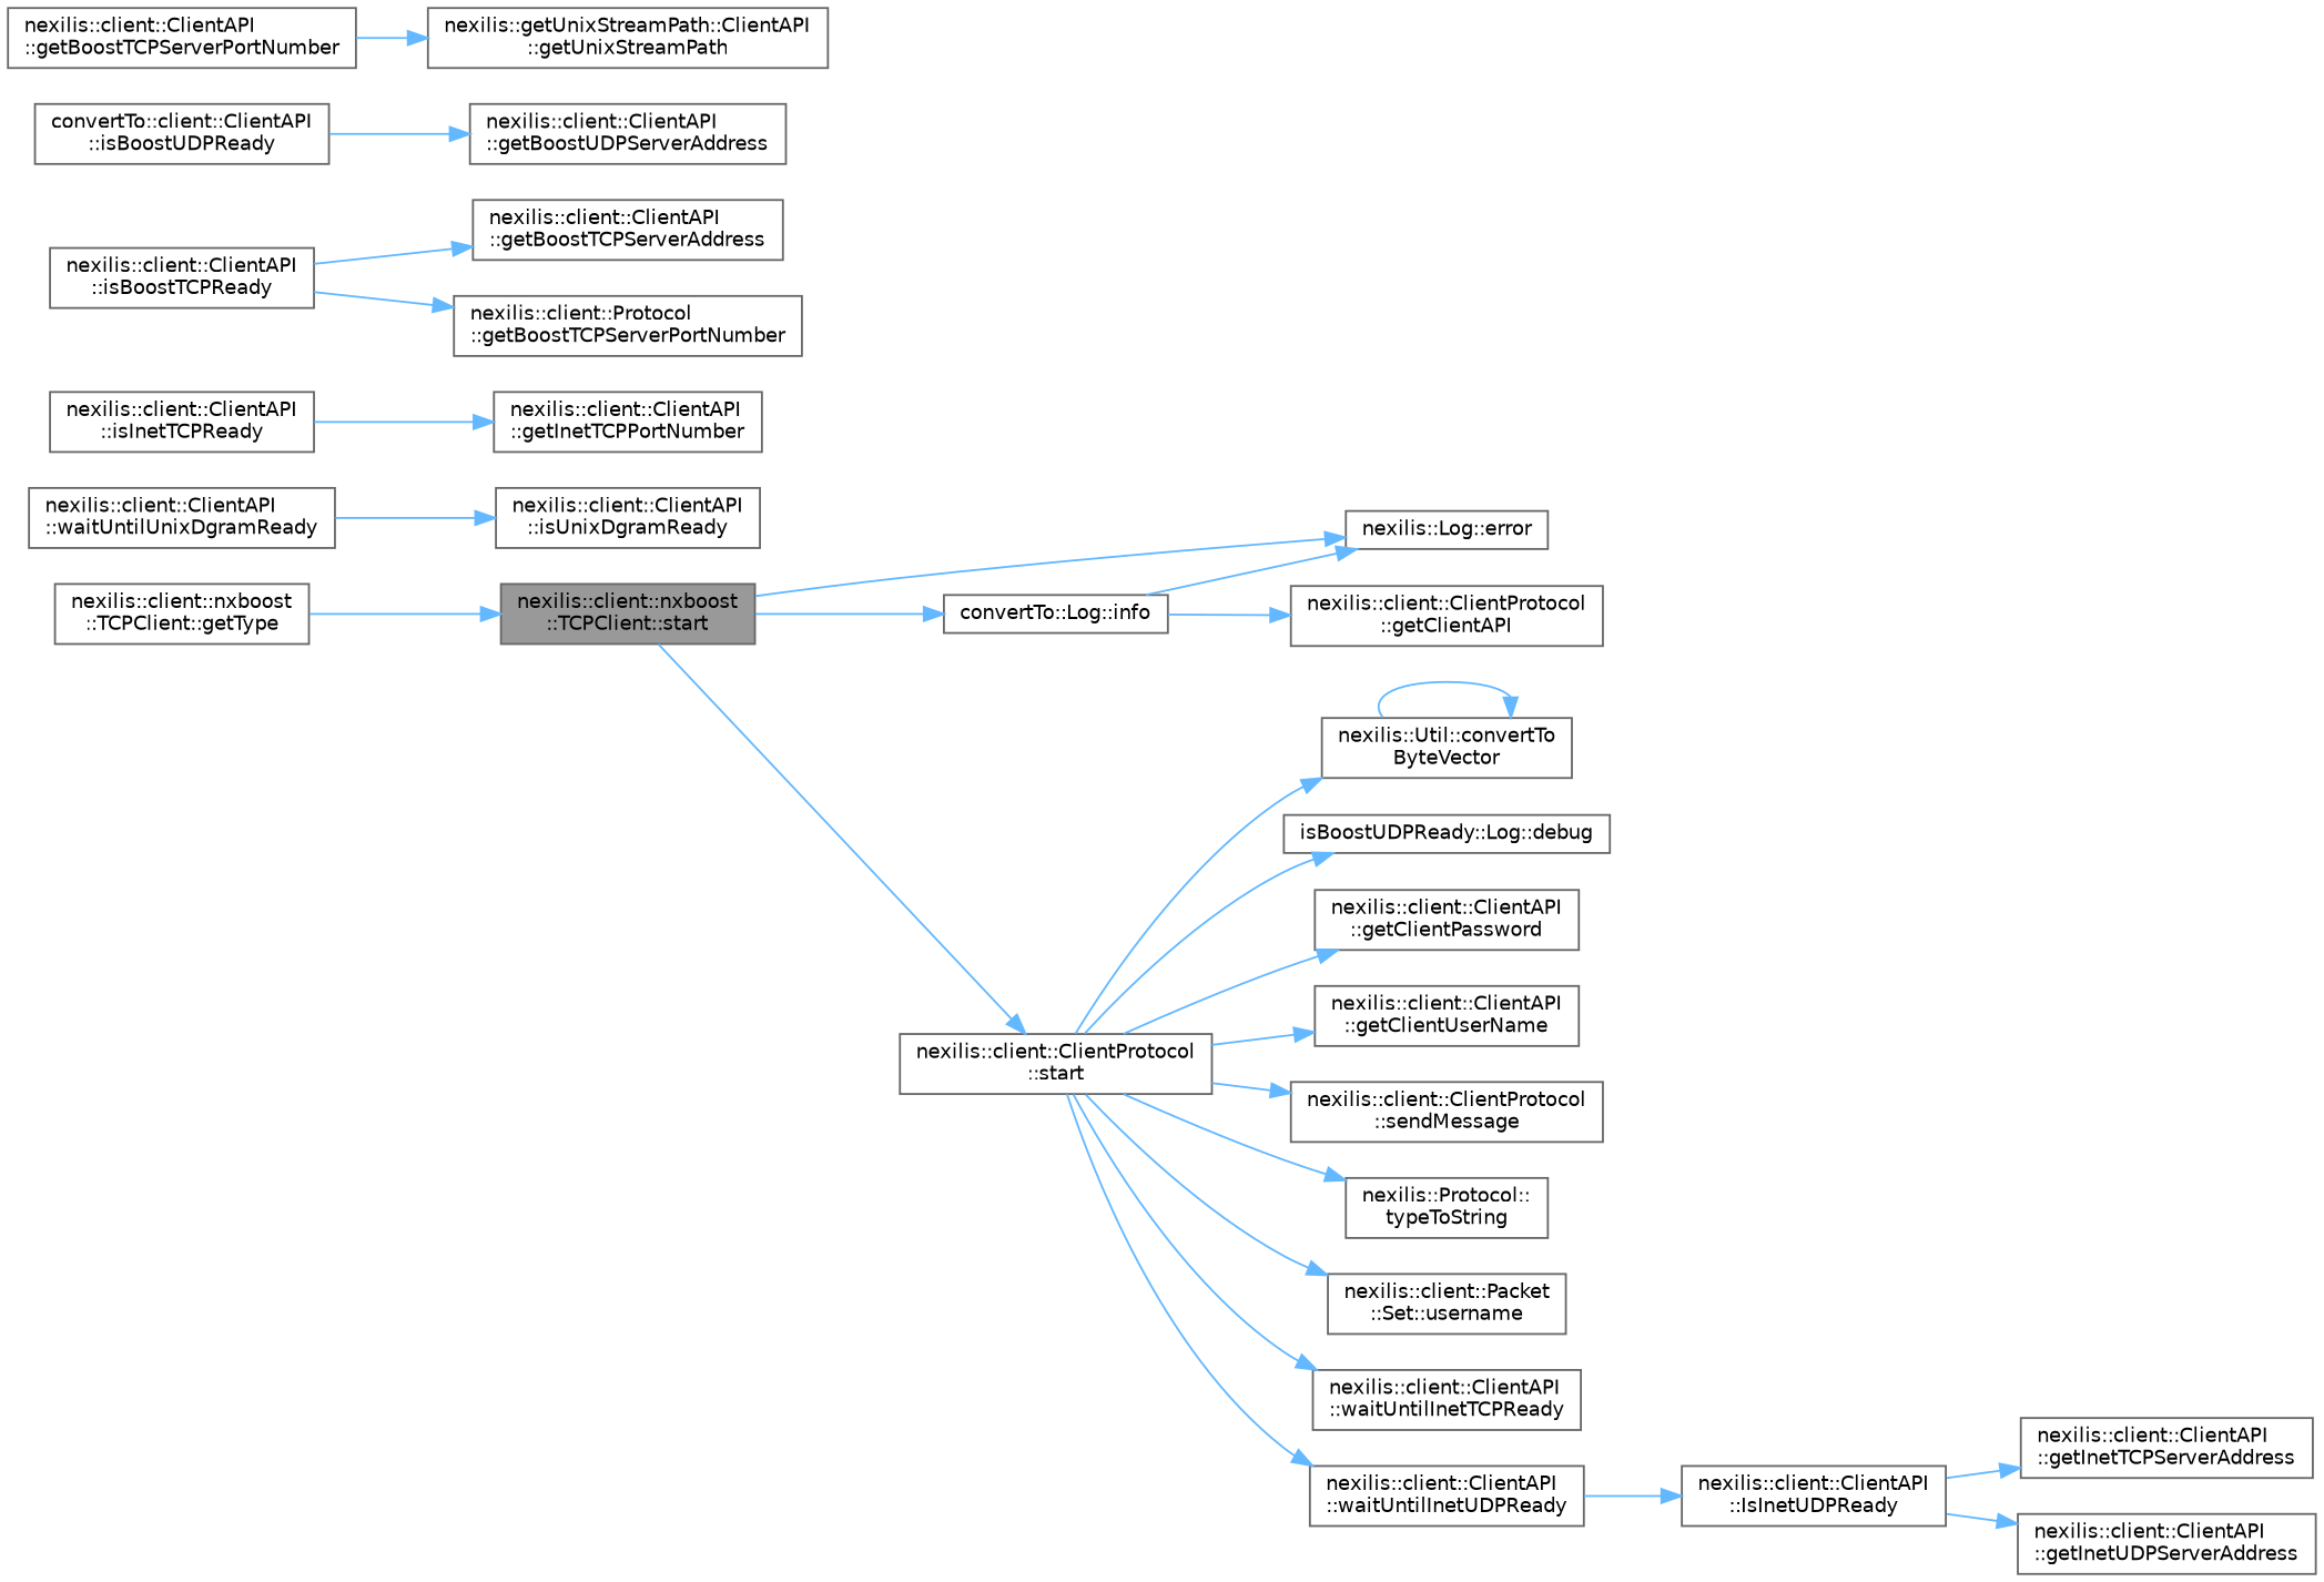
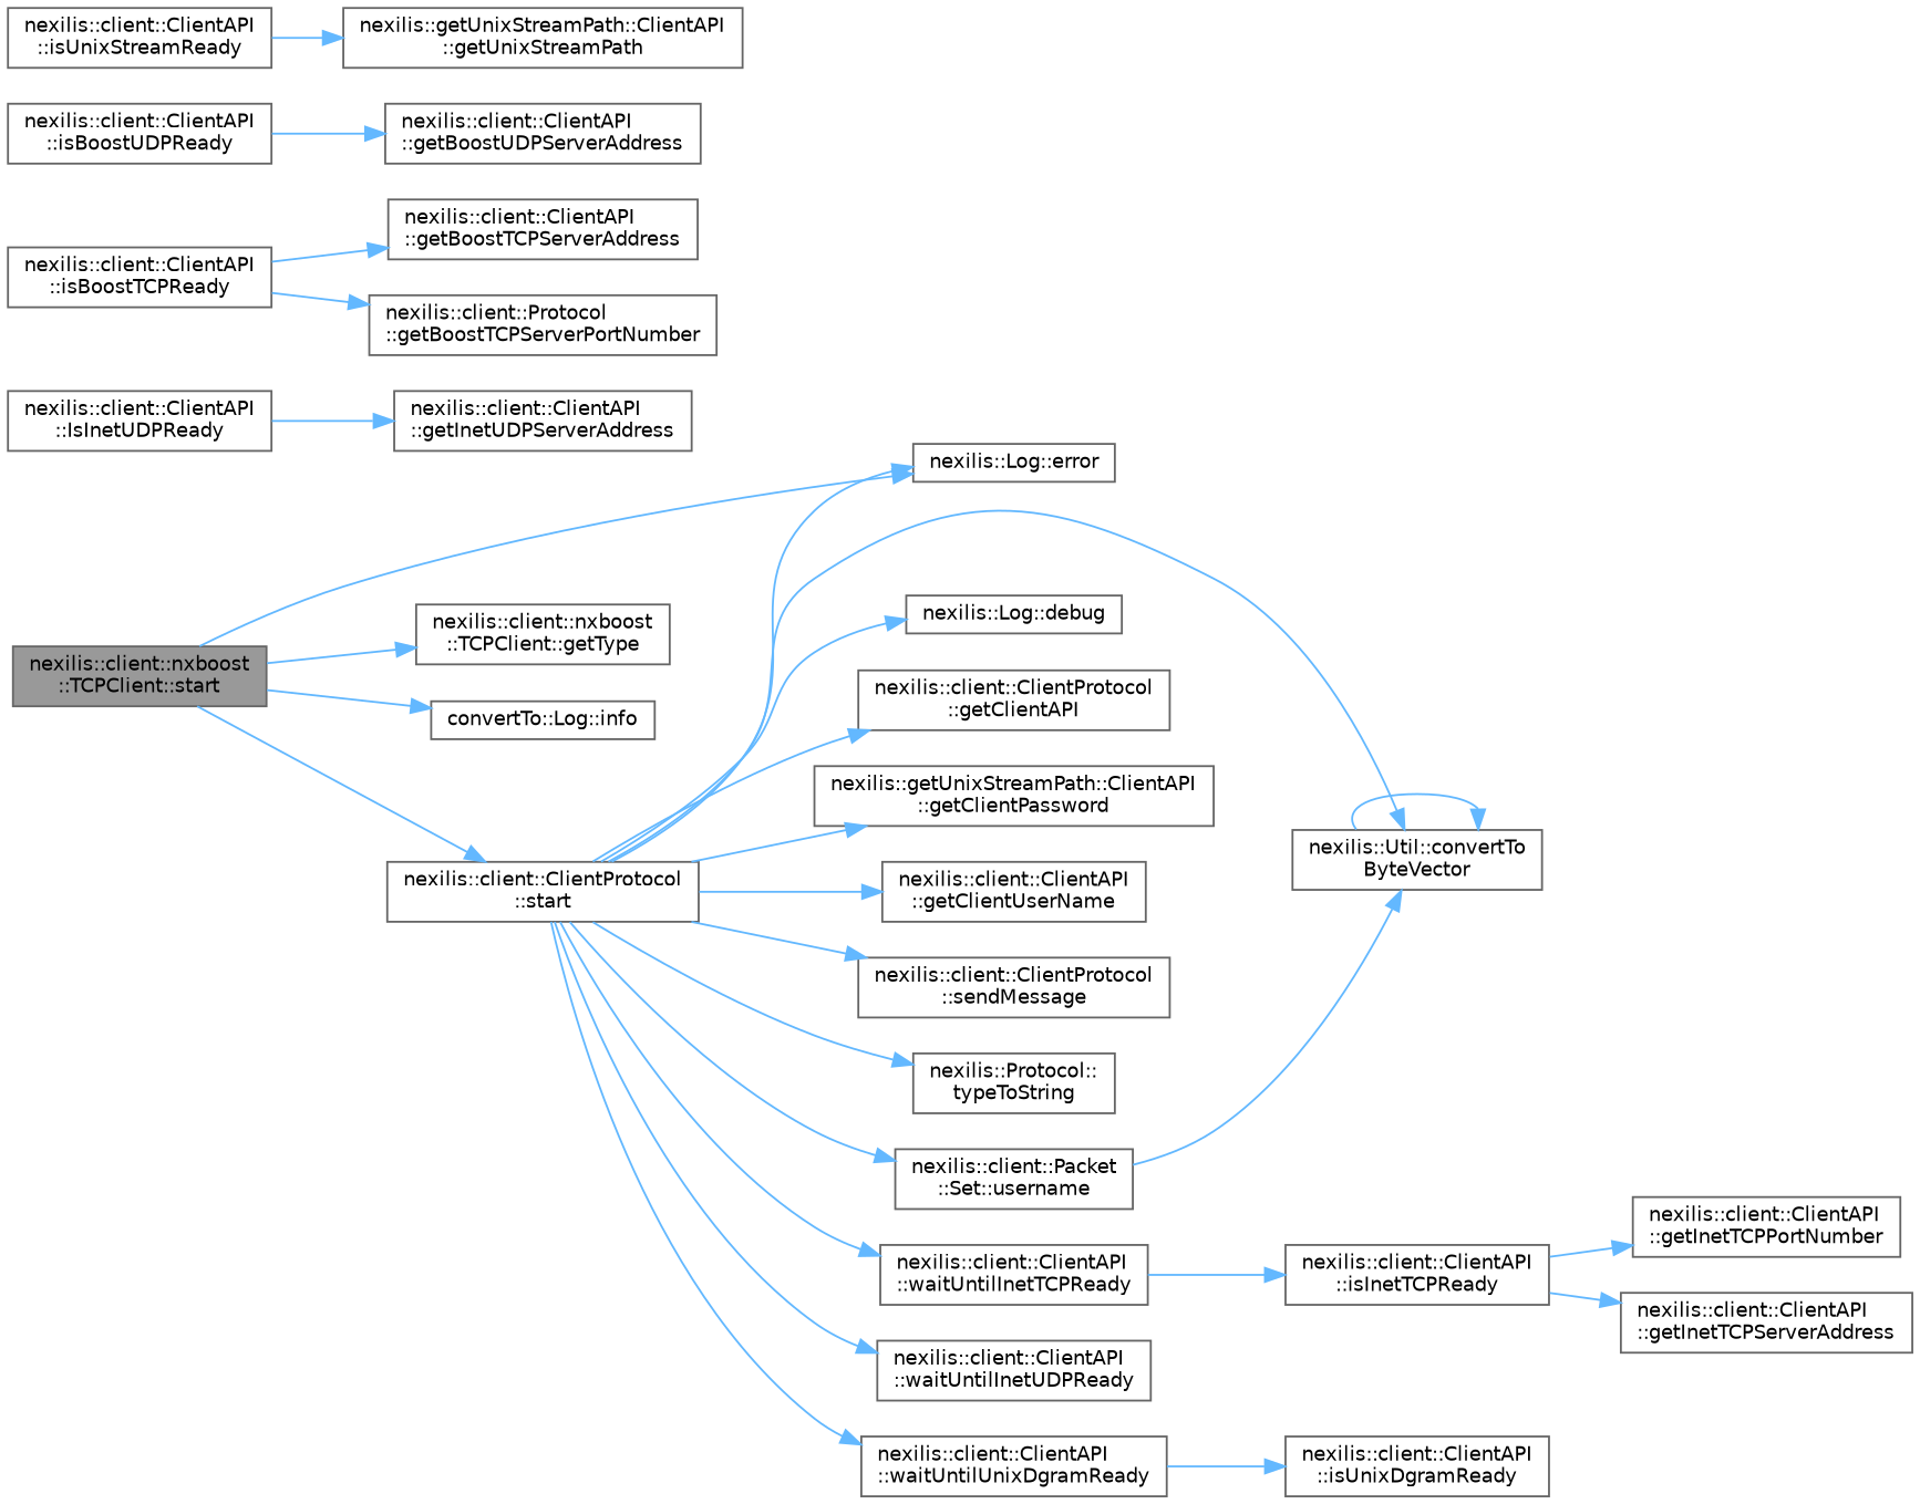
  digraph {
    rankdir=LR
    node [color=grey40 fillcolor=white fontname=Helvetica fontsize=10 shape=box style=filled]
    edge [color=steelblue1 fontname=Helvetica fontsize=10 labelfontname=Helvetica labelfontsize=10 style=solid]
    n1 [color=gray40 fillcolor=grey60 fontcolor=black height=0.2 label="nexilis::client::nxboost\l::TCPClient::start" width=0.4]
    n2 [height=0.2 label="nexilis::Log::error" width=0.4]
    n3 [height=0.2 label="nexilis::client::nxboost\l::TCPClient::getType" width=0.4]
    n4 [height=0.2 label="convertTo::Log::info" width=0.4]
    n5 [height=0.2 label="nexilis::client::ClientProtocol\l::start" width=0.4]
    n6 [height=0.2 label="nexilis::Util::convertTo\lByteVector" width=0.4]
-   n7 [height=0.2 label="isBoostUDPReady::Log::debug" width=0.4]
+   n7 [height=0.2 label="nexilis::Log::debug" width=0.4]
    n8 [height=0.2 label="nexilis::client::ClientProtocol\l::getClientAPI" width=0.4]
-   n9 [height=0.2 label="nexilis::client::ClientAPI\l::getClientPassword" width=0.4]
+   n9 [height=0.2 label="nexilis::getUnixStreamPath::ClientAPI\l::getClientPassword" width=0.4]
    n10 [height=0.2 label="nexilis::client::ClientAPI\l::getClientUserName" width=0.4]
    n11 [height=0.2 label="nexilis::client::ClientProtocol\l::sendMessage" width=0.4]
    n12 [height=0.2 label="nexilis::Protocol::\ltypeToString" width=0.4]
    n13 [height=0.2 label="nexilis::client::Packet\l::Set::username" width=0.4]
    n14 [height=0.2 label="nexilis::client::ClientAPI\l::waitUntilInetTCPReady" width=0.4]
    n15 [height=0.2 label="nexilis::client::ClientAPI\l::waitUntilInetUDPReady" width=0.4]
    n16 [height=0.2 label="nexilis::client::ClientAPI\l::waitUntilUnixDgramReady" width=0.4]
    n17 [height=0.2 label="nexilis::client::ClientAPI\l::isInetTCPReady" width=0.4]
    n18 [height=0.2 label="nexilis::client::ClientAPI\l::IsInetUDPReady" width=0.4]
    n19 [height=0.2 label="nexilis::client::ClientAPI\l::isUnixDgramReady" width=0.4]
    n20 [height=0.2 label="nexilis::client::ClientAPI\l::isBoostTCPReady" width=0.4]
    n21 [height=0.2 label="nexilis::client::ClientAPI\l::getBoostTCPServerAddress" width=0.4]
    n22 [height=0.2 label="nexilis::client::Protocol\l::getBoostTCPServerPortNumber" width=0.4]
-   n23 [height=0.2 label="convertTo::client::ClientAPI\l::isBoostUDPReady" width=0.4]
+   n23 [height=0.2 label="nexilis::client::ClientAPI\l::isBoostUDPReady" width=0.4]
    n24 [height=0.2 label="nexilis::client::ClientAPI\l::getBoostUDPServerAddress" width=0.4]
    n25 [height=0.2 label="nexilis::client::ClientAPI\l::getInetTCPPortNumber" width=0.4]
    n26 [height=0.2 label="nexilis::client::ClientAPI\l::getInetTCPServerAddress" width=0.4]
    n27 [height=0.2 label="nexilis::client::ClientAPI\l::getInetUDPServerAddress" width=0.4]
-   n28 [height=0.2 label="nexilis::client::ClientAPI\l::getBoostTCPServerPortNumber" width=0.4]
+   n28 [height=0.2 label="nexilis::client::ClientAPI\l::isUnixStreamReady" width=0.4]
    n29 [height=0.2 label="nexilis::getUnixStreamPath::ClientAPI\l::getUnixStreamPath" width=0.4]
    n1 -> n2
-   n3 -> n1
+   n1 -> n3
    n1 -> n4
    n1 -> n5
-   n4 -> n2
+   n5 -> n2
    n5 -> n6
    n5 -> n7
-   n4 -> n8
+   n5 -> n8
    n5 -> n9
    n5 -> n10
    n5 -> n11
    n5 -> n12
    n5 -> n13
    n5 -> n14
    n5 -> n15
+   n5 -> n16
    n6 -> n6
-   n15 -> n18
+   n13 -> n6
+   n14 -> n17
    n16 -> n19
    n17 -> n25
-   n18 -> n26
+   n17 -> n26
    n18 -> n27
    n20 -> n21
    n20 -> n22
    n23 -> n24
    n28 -> n29
  }
